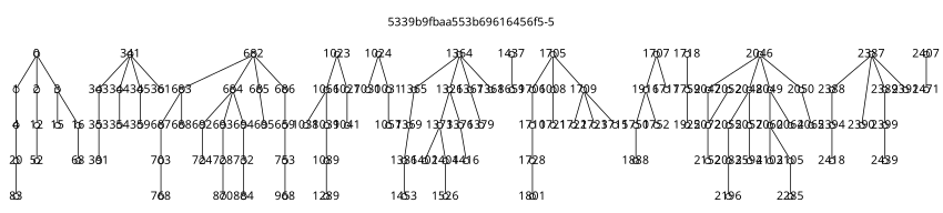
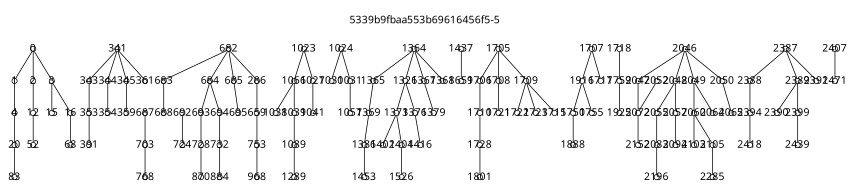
  strict graph {
    fontname="Noto Sans"
    label="5339b9fbaa553b69616456f5-5"
    labelloc=t
    node [fixedsize=true fontname="Noto Sans" shape=circle]
    edge [fontname="Noto Sans"]
    0 [height=0.1 width=0.1]
    1 [height=0.1 width=0.1]
    2 [height=0.1 width=0.1]
    3 [height=0.1 width=0.1]
    4 [height=0.1 width=0.1]
    12 [height=0.1 width=0.1]
    15 [height=0.1 width=0.1]
    16 [height=0.1 width=0.1]
    20 [height=0.1 width=0.1]
    52 [height=0.1 width=0.1]
    68 [height=0.1 width=0.1]
    83 [height=0.1 width=0.1]
    341 [height=0.1 width=0.1]
    343 [height=0.1 width=0.1]
    344 [height=0.1 width=0.1]
    345 [height=0.1 width=0.1]
    361 [height=0.1 width=0.1]
    353 [height=0.1 width=0.1]
    354 [height=0.1 width=0.1]
    359 [height=0.1 width=0.1]
    391 [height=0.1 width=0.1]
    682 [height=0.1 width=0.1]
    683 [height=0.1 width=0.1]
    684 [height=0.1 width=0.1]
    685 [height=0.1 width=0.1]
-   686 [height=0.1 width=0.1]
+   686 [height=0.1 width=0.1 label=286]
    687 [height=0.1 width=0.1]
    688 [height=0.1 width=0.1]
    692 [height=0.1 width=0.1]
    693 [height=0.1 width=0.1]
    694 [height=0.1 width=0.1]
    695 [height=0.1 width=0.1]
    n33 [height=0.1 label=659 width=0.1]
    703 [height=0.1 width=0.1]
    724 [height=0.1 width=0.1]
    728 [height=0.1 width=0.1]
    732 [height=0.1 width=0.1]
    753 [height=0.1 width=0.1]
    768 [height=0.1 width=0.1]
    870 [height=0.1 width=0.1]
    884 [height=0.1 width=0.1]
    968 [height=0.1 width=0.1]
    1023 [height=0.1 width=0.1]
    n44 [height=0.1 label=1066 width=0.1]
    1027 [height=0.1 width=0.1]
    1024 [height=0.1 width=0.1]
    1030 [height=0.1 width=0.1]
    1031 [height=0.1 width=0.1]
    1038 [height=0.1 width=0.1]
    1039 [height=0.1 width=0.1]
    1041 [height=0.1 width=0.1]
    1057 [height=0.1 width=0.1]
    1089 [height=0.1 width=0.1]
    1289 [height=0.1 width=0.1]
    1364 [height=0.1 width=0.1]
    1365 [height=0.1 width=0.1]
    n57 [height=0.1 label=1326 width=0.1]
    1367 [height=0.1 width=0.1]
    1368 [height=0.1 width=0.1]
    1369 [height=0.1 width=0.1]
    1373 [height=0.1 width=0.1]
    1376 [height=0.1 width=0.1]
    1379 [height=0.1 width=0.1]
    1386 [height=0.1 width=0.1]
    1402 [height=0.1 width=0.1]
    1404 [height=0.1 width=0.1]
    1416 [height=0.1 width=0.1]
    1453 [height=0.1 width=0.1]
    1526 [height=0.1 width=0.1]
    1437 [height=0.1 width=0.1]
    1659 [height=0.1 width=0.1]
    1705 [height=0.1 width=0.1]
    1706 [height=0.1 width=0.1]
-   1708 [height=0.1 width=0.1 label=1008]
+   1708 [height=0.1 width=0.1]
    1709 [height=0.1 width=0.1]
    1710 [height=0.1 width=0.1]
    1707 [height=0.1 width=0.1]
    n78 [height=0.1 label=1916 width=0.1]
    1717 [height=0.1 width=0.1]
    1721 [height=0.1 width=0.1]
    1722 [height=0.1 width=0.1]
    1723 [height=0.1 width=0.1]
    n83 [height=0.1 label=1715 width=0.1]
    1728 [height=0.1 width=0.1]
    1750 [height=0.1 width=0.1]
-   1752 [height=0.1 width=0.1]
+   1752 [height=0.1 width=0.1 label=1755]
    1718 [height=0.1 width=0.1]
    1759 [height=0.1 width=0.1]
    1801 [height=0.1 width=0.1]
    1888 [height=0.1 width=0.1]
    1925 [height=0.1 width=0.1]
    2046 [height=0.1 width=0.1]
    2047 [height=0.1 width=0.1]
    2048 [height=0.1 width=0.1]
    2049 [height=0.1 width=0.1]
    2050 [height=0.1 width=0.1]
    2072 [height=0.1 width=0.1]
    2055 [height=0.1 width=0.1]
    2057 [height=0.1 width=0.1]
    2060 [height=0.1 width=0.1]
    2064 [height=0.1 width=0.1]
    2065 [height=0.1 width=0.1]
    2052 [height=0.1 width=0.1]
    2083 [height=0.1 width=0.1]
-   2094 [height=0.1 width=0.1 label=2594]
+   2094 [height=0.1 width=0.1]
    2103 [height=0.1 width=0.1]
    2105 [height=0.1 width=0.1]
    2152 [height=0.1 width=0.1]
    2196 [height=0.1 width=0.1]
    2285 [height=0.1 width=0.1]
    2387 [height=0.1 width=0.1]
    2388 [height=0.1 width=0.1]
    2389 [height=0.1 width=0.1]
    2390 [height=0.1 width=0.1]
    2391 [height=0.1 width=0.1]
    2394 [height=0.1 width=0.1]
    2399 [height=0.1 width=0.1]
    2418 [height=0.1 width=0.1]
    2439 [height=0.1 width=0.1]
    2407 [height=0.1 width=0.1]
    2471 [height=0.1 width=0.1]
    0 -- 1
    0 -- 2
    0 -- 3
    1 -- 4
    2 -- 12
    3 -- 15
    3 -- 16
    4 -- 20
    12 -- 52
    16 -- 68
    20 -- 83
    341 -- 343
    341 -- 344
    341 -- 345
    341 -- 361
    343 -- 353
    344 -- 354
    345 -- 359
    353 -- 391
    682 -- 683
    682 -- 684
    682 -- 685
    682 -- 686
-   683 -- 687
    683 -- 688
-   684 -- 692
    684 -- 693
    684 -- 694
    685 -- 695
    686 -- n33
    687 -- 703
    692 -- 724
    693 -- 728
    694 -- 732
    n33 -- 753
    703 -- 768
    728 -- 870
    732 -- 884
    753 -- 968
    1023 -- n44
    1023 -- 1027
    n44 -- 1038
    n44 -- 1039
    1027 -- 1041
    1024 -- 1030
    1024 -- 1031
    1031 -- 1057
    1039 -- 1089
    1089 -- 1289
    1364 -- 1365
    1364 -- n57
    1364 -- 1367
    1364 -- 1368
    1365 -- 1369
    n57 -- 1373
    n57 -- 1376
    1367 -- 1379
    1369 -- 1386
    1373 -- 1402
    1373 -- 1404
    1376 -- 1416
    1386 -- 1453
    1404 -- 1526
    1437 -- 1659
    1705 -- 1706
    1705 -- 1708
    1705 -- 1709
    1706 -- 1710
    1708 -- 1721
    1709 -- 1722
    1709 -- 1723
    1709 -- n83
    1710 -- 1728
    1707 -- n78
    1707 -- 1717
    n78 -- 1750
    n78 -- 1752
    1728 -- 1801
    1750 -- 1888
    1718 -- 1759
    1759 -- 1925
    2046 -- 2047
    2046 -- 2048
    2046 -- 2049
    2046 -- 2050
    2047 -- 2072
    2048 -- 2055
    2048 -- 2057
    2049 -- 2060
    2049 -- 2064
    2050 -- 2065
    2072 -- 2152
    2055 -- 2083
    2057 -- 2094
    2060 -- 2103
    2060 -- 2105
    2052 -- 2072
    2083 -- 2196
    2105 -- 2285
    2387 -- 2388
    2387 -- 2389
-   2387 -- 2390
+   2389 -- 2390
    2387 -- 2391
    2388 -- 2394
    2389 -- 2399
    2394 -- 2418
    2399 -- 2439
    2407 -- 2471
  }
